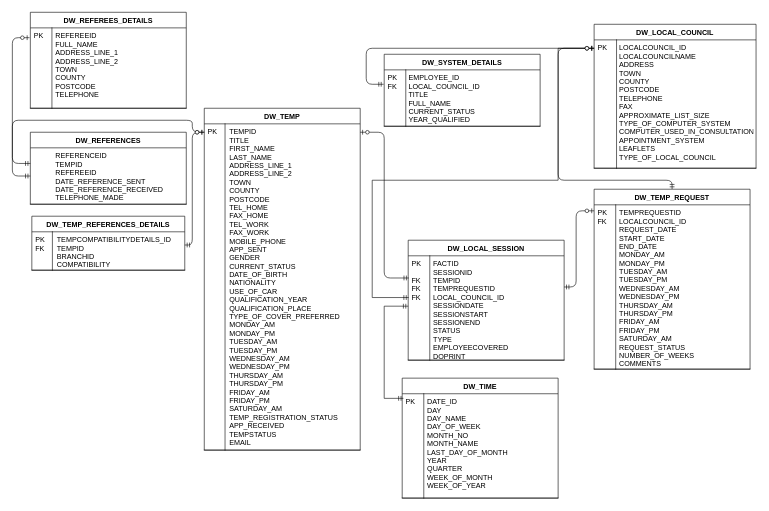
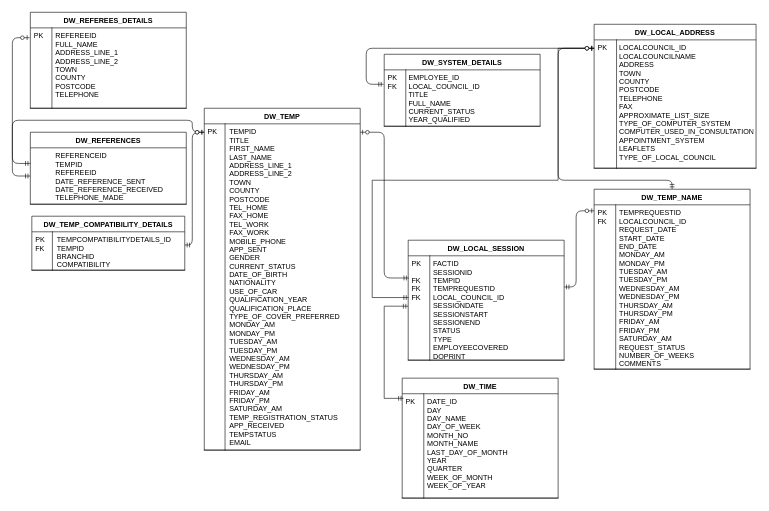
  <mxCell id="0" />
  <mxCell id="1" parent="0" />
  <mxCell id="2" style="edgeStyle=orthogonalEdgeStyle;rounded=1;orthogonalLoop=1;jettySize=auto;html=1;entryX=0;entryY=0.277;entryDx=0;entryDy=0;entryPerimeter=0;startArrow=ERzeroToOne;startFill=1;endArrow=ERmandOne;endFill=0;" parent="1" source="4" target="27" edge="1"><mxGeometry relative="1" as="geometry"><Array as="points"><mxPoint x="320" y="220" /><mxPoint x="320" y="200" /><mxPoint x="20" y="200" /><mxPoint x="20" y="272" /></Array></mxGeometry></mxCell>
  <mxCell id="3" style="edgeStyle=orthogonalEdgeStyle;rounded=1;orthogonalLoop=1;jettySize=auto;html=1;startArrow=ERzeroToOne;startFill=1;endArrow=ERmandOne;endFill=0;" parent="1" source="4" edge="1"><mxGeometry relative="1" as="geometry"><Array as="points"><mxPoint x="640" y="220" /><mxPoint x="640" y="463" /></Array><mxPoint x="681" y="463" as="targetPoint" /></mxGeometry></mxCell>
  <mxCell id="4" value="DW_TEMP" style="swimlane;fontStyle=1;childLayout=stackLayout;horizontal=1;startSize=26;horizontalStack=0;resizeParent=1;resizeLast=0;collapsible=1;marginBottom=0;rounded=0;shadow=0;strokeWidth=1;" parent="1" vertex="1"><mxGeometry x="340" y="180" width="260" height="570" as="geometry"><mxRectangle x="260" y="270" width="160" height="26" as="alternateBounds" /></mxGeometry></mxCell>
  <mxCell id="5" value="TEMPID&#10;TITLE&#10;FIRST_NAME&#10;LAST_NAME&#10;ADDRESS_LINE_1&#10;ADDRESS_LINE_2&#10;TOWN&#10;COUNTY&#10;POSTCODE&#10;TEL_HOME&#10;FAX_HOME&#10;TEL_WORK&#10;FAX_WORK&#10;MOBILE_PHONE&#10;APP_SENT&#10;GENDER&#10;CURRENT_STATUS&#10;DATE_OF_BIRTH&#10;NATIONALITY&#10;USE_OF_CAR&#10;QUALIFICATION_YEAR&#10;QUALIFICATION_PLACE&#10;TYPE_OF_COVER_PREFERRED&#10;MONDAY_AM&#10;MONDAY_PM&#10;TUESDAY_AM&#10;TUESDAY_PM&#10;WEDNESDAY_AM&#10;WEDNESDAY_PM&#10;THURSDAY_AM&#10;THURSDAY_PM&#10;FRIDAY_AM&#10;FRIDAY_PM&#10;SATURDAY_AM&#10;TEMP_REGISTRATION_STATUS&#10;APP_RECEIVED&#10;TEMPSTATUS&#10;EMAIL" style="shape=partialRectangle;top=0;left=0;right=0;bottom=1;align=left;verticalAlign=top;fillColor=none;spacingLeft=40;spacingRight=4;overflow=hidden;rotatable=0;points=[[0,0.5],[1,0.5]];portConstraint=eastwest;dropTarget=0;rounded=0;shadow=0;strokeWidth=1;fontStyle=0" parent="4" vertex="1"><mxGeometry y="26" width="260" height="544" as="geometry" /></mxCell>
  <mxCell id="6" value="PK" style="shape=partialRectangle;top=0;left=0;bottom=0;fillColor=none;align=left;verticalAlign=top;spacingLeft=4;spacingRight=4;overflow=hidden;rotatable=0;points=[];portConstraint=eastwest;part=1;" parent="5" vertex="1" connectable="0"><mxGeometry width="34.615" height="544" as="geometry" /></mxCell>
  <mxCell id="7" style="edgeStyle=orthogonalEdgeStyle;rounded=1;orthogonalLoop=1;jettySize=auto;html=1;startArrow=ERzeroToOne;startFill=1;endArrow=ERmandOne;endFill=0;" parent="1" source="21" edge="1"><mxGeometry relative="1" as="geometry"><Array as="points"><mxPoint x="610" y="80" /><mxPoint x="610" y="140" /><mxPoint x="639" y="140" /></Array><mxPoint x="639" y="140" as="targetPoint" /></mxGeometry></mxCell>
  <mxCell id="8" style="edgeStyle=orthogonalEdgeStyle;rounded=1;orthogonalLoop=1;jettySize=auto;html=1;entryX=0;entryY=0.5;entryDx=0;entryDy=0;startArrow=ERzeroToOne;startFill=1;endArrow=ERmandOne;endFill=0;exitX=-0.005;exitY=0.122;exitDx=0;exitDy=0;exitPerimeter=0;" parent="1" source="29" target="27" edge="1"><mxGeometry relative="1" as="geometry"><Array as="points"><mxPoint x="20" y="62" /><mxPoint x="20" y="293" /></Array></mxGeometry></mxCell>
  <mxCell id="9" style="edgeStyle=orthogonalEdgeStyle;rounded=1;orthogonalLoop=1;jettySize=auto;html=1;startArrow=ERmandOne;startFill=0;endArrow=ERzeroToOne;endFill=1;" parent="1" source="12" target="18" edge="1"><mxGeometry relative="1" as="geometry"><Array as="points"><mxPoint x="960" y="478" /><mxPoint x="960" y="351" /></Array></mxGeometry></mxCell>
  <mxCell id="10" style="edgeStyle=orthogonalEdgeStyle;rounded=0;orthogonalLoop=1;jettySize=auto;html=1;startArrow=ERmandOne;startFill=0;endArrow=ERzeroToOne;endFill=1;fontSize=12;exitX=0.003;exitY=0.4;exitDx=0;exitDy=0;exitPerimeter=0;" parent="1" source="13" target="21" edge="1"><mxGeometry relative="1" as="geometry"><mxPoint x="980" y="80" as="targetPoint" /><Array as="points"><mxPoint x="620" y="496" /><mxPoint x="620" y="300" /><mxPoint x="930" y="300" /><mxPoint x="930" y="80" /></Array></mxGeometry></mxCell>
  <mxCell id="11" style="edgeStyle=orthogonalEdgeStyle;rounded=0;orthogonalLoop=1;jettySize=auto;html=1;entryX=0.008;entryY=0.044;entryDx=0;entryDy=0;entryPerimeter=0;startArrow=ERmandOne;startFill=0;endArrow=ERmandOne;endFill=0;" edge="1" parent="1" source="12" target="35"><mxGeometry relative="1" as="geometry"><Array as="points"><mxPoint x="640" y="510" /><mxPoint x="640" y="664" /></Array></mxGeometry></mxCell>
  <mxCell id="12" value="DW_LOCAL_SESSION" style="swimlane;fontStyle=1;childLayout=stackLayout;horizontal=1;startSize=26;horizontalStack=0;resizeParent=1;resizeLast=0;collapsible=1;marginBottom=0;rounded=0;shadow=0;strokeWidth=1;" parent="1" vertex="1"><mxGeometry x="680" y="400" width="260" height="200" as="geometry"><mxRectangle x="260" y="270" width="160" height="26" as="alternateBounds" /></mxGeometry></mxCell>
  <mxCell id="13" value="FACTID&#10;SESSIONID&#10;TEMPID&#10;TEMPREQUESTID&#10;LOCAL_COUNCIL_ID&#10;SESSIONDATE&#10;SESSIONSTART&#10;SESSIONEND&#10;STATUS&#10;TYPE&#10;EMPLOYEECOVERED&#10;DOPRINT" style="shape=partialRectangle;top=0;left=0;right=0;bottom=1;align=left;verticalAlign=top;fillColor=none;spacingLeft=40;spacingRight=4;overflow=hidden;rotatable=0;points=[[0,0.5],[1,0.5]];portConstraint=eastwest;dropTarget=0;rounded=0;shadow=0;strokeWidth=1;fontStyle=0" parent="12" vertex="1"><mxGeometry y="26" width="260" height="174" as="geometry" /></mxCell>
  <mxCell id="14" value="PK&#10;&#10;FK&#10;FK&#10;FK&#10;&#10;&#10;&#10;&#10;&#10;" style="shape=partialRectangle;top=0;left=0;bottom=0;fillColor=none;align=left;verticalAlign=top;spacingLeft=4;spacingRight=4;overflow=hidden;rotatable=0;points=[];portConstraint=eastwest;part=1;" parent="13" vertex="1" connectable="0"><mxGeometry width="36" height="174" as="geometry" /></mxCell>
  <mxCell id="15" style="edgeStyle=orthogonalEdgeStyle;rounded=1;orthogonalLoop=1;jettySize=auto;html=1;startArrow=ERmandOne;startFill=0;endArrow=ERzeroToOne;endFill=1;" parent="1" source="17" target="21" edge="1"><mxGeometry relative="1" as="geometry"><Array as="points"><mxPoint x="1120" y="300" /><mxPoint x="930" y="300" /><mxPoint x="930" y="80" /></Array></mxGeometry></mxCell>
  <mxCell id="16" style="edgeStyle=orthogonalEdgeStyle;rounded=1;orthogonalLoop=1;jettySize=auto;html=1;startArrow=ERmandOne;startFill=0;endArrow=ERzeroToOne;endFill=1;" parent="1" source="32" target="5" edge="1"><mxGeometry relative="1" as="geometry"><Array as="points"><mxPoint x="320" y="408" /><mxPoint x="320" y="220" /></Array><mxPoint x="330" y="220" as="targetPoint" /></mxGeometry></mxCell>
- <mxCell id="17" value="DW_TEMP_REQUEST" style="swimlane;fontStyle=1;childLayout=stackLayout;horizontal=1;startSize=26;horizontalStack=0;resizeParent=1;resizeLast=0;collapsible=1;marginBottom=0;rounded=0;shadow=0;strokeWidth=1;" parent="1" vertex="1"><mxGeometry x="990" y="315" width="260" height="300" as="geometry"><mxRectangle x="260" y="270" width="160" height="26" as="alternateBounds" /></mxGeometry></mxCell>
+ <mxCell id="17" value="DW_TEMP_NAME" style="swimlane;fontStyle=1;childLayout=stackLayout;horizontal=1;startSize=26;horizontalStack=0;resizeParent=1;resizeLast=0;collapsible=1;marginBottom=0;rounded=0;shadow=0;strokeWidth=1;" parent="1" vertex="1"><mxGeometry x="990" y="315" width="260" height="300" as="geometry"><mxRectangle x="260" y="270" width="160" height="26" as="alternateBounds" /></mxGeometry></mxCell>
  <mxCell id="18" value="TEMPREQUESTID&#10;LOCALCOUNCIL_ID&#10;REQUEST_DATE&#10;START_DATE&#10;END_DATE&#10;MONDAY_AM&#10;MONDAY_PM&#10;TUESDAY_AM&#10;TUESDAY_PM&#10;WEDNESDAY_AM&#10;WEDNESDAY_PM&#10;THURSDAY_AM&#10;THURSDAY_PM&#10;FRIDAY_AM&#10;FRIDAY_PM&#10;SATURDAY_AM&#10;REQUEST_STATUS&#10;NUMBER_OF_WEEKS&#10;COMMENTS" style="shape=partialRectangle;top=0;left=0;right=0;bottom=1;align=left;verticalAlign=top;fillColor=none;spacingLeft=40;spacingRight=4;overflow=hidden;rotatable=0;points=[[0,0.5],[1,0.5]];portConstraint=eastwest;dropTarget=0;rounded=0;shadow=0;strokeWidth=1;fontStyle=0" parent="17" vertex="1"><mxGeometry y="26" width="260" height="274" as="geometry" /></mxCell>
  <mxCell id="19" value="PK&#10;FK&#10;&#10;&#10;&#10;&#10;&#10;&#10;&#10;&#10;&#10;&#10;&#10;&#10;&#10;&#10;&#10;" style="shape=partialRectangle;top=0;left=0;bottom=0;fillColor=none;align=left;verticalAlign=top;spacingLeft=4;spacingRight=4;overflow=hidden;rotatable=0;points=[];portConstraint=eastwest;part=1;" parent="18" vertex="1" connectable="0"><mxGeometry width="36" height="274" as="geometry" /></mxCell>
- <mxCell id="20" value="DW_LOCAL_COUNCIL" style="swimlane;fontStyle=1;childLayout=stackLayout;horizontal=1;startSize=26;horizontalStack=0;resizeParent=1;resizeLast=0;collapsible=1;marginBottom=0;rounded=0;shadow=0;strokeWidth=1;" parent="1" vertex="1"><mxGeometry x="990" y="40" width="270" height="240" as="geometry"><mxRectangle x="260" y="270" width="160" height="26" as="alternateBounds" /></mxGeometry></mxCell>
+ <mxCell id="20" value="DW_LOCAL_ADDRESS" style="swimlane;fontStyle=1;childLayout=stackLayout;horizontal=1;startSize=26;horizontalStack=0;resizeParent=1;resizeLast=0;collapsible=1;marginBottom=0;rounded=0;shadow=0;strokeWidth=1;" parent="1" vertex="1"><mxGeometry x="990" y="40" width="270" height="240" as="geometry"><mxRectangle x="260" y="270" width="160" height="26" as="alternateBounds" /></mxGeometry></mxCell>
  <mxCell id="21" value="LOCALCOUNCIL_ID&#10;LOCALCOUNCILNAME&#10;ADDRESS&#10;TOWN&#10;COUNTY&#10;POSTCODE&#10;TELEPHONE&#10;FAX&#10;APPROXIMATE_LIST_SIZE&#10;TYPE_OF_COMPUTER_SYSTEM&#10;COMPUTER_USED_IN_CONSULTATIONS&#10;APPOINTMENT_SYSTEM&#10;LEAFLETS&#10;TYPE_OF_LOCAL_COUNCIL" style="shape=partialRectangle;top=0;left=0;right=0;bottom=1;align=left;verticalAlign=top;fillColor=none;spacingLeft=40;spacingRight=4;overflow=hidden;rotatable=0;points=[[0,0.5],[1,0.5]];portConstraint=eastwest;dropTarget=0;rounded=0;shadow=0;strokeWidth=1;fontStyle=0" parent="20" vertex="1"><mxGeometry y="26" width="270" height="214" as="geometry" /></mxCell>
  <mxCell id="22" value="PK&#10;&#10;&#10;&#10;&#10;&#10;&#10;&#10;&#10;&#10;&#10;&#10;&#10;&#10;&#10;&#10;" style="shape=partialRectangle;top=0;left=0;bottom=0;fillColor=none;align=left;verticalAlign=top;spacingLeft=4;spacingRight=4;overflow=hidden;rotatable=0;points=[];portConstraint=eastwest;part=1;" parent="21" vertex="1" connectable="0"><mxGeometry width="37.385" height="214" as="geometry" /></mxCell>
  <mxCell id="23" value="DW_SYSTEM_DETAILS" style="swimlane;fontStyle=1;childLayout=stackLayout;horizontal=1;startSize=26;horizontalStack=0;resizeParent=1;resizeLast=0;collapsible=1;marginBottom=0;rounded=0;shadow=0;strokeWidth=1;" parent="1" vertex="1"><mxGeometry x="640" y="90" width="260" height="120" as="geometry"><mxRectangle x="260" y="270" width="160" height="26" as="alternateBounds" /></mxGeometry></mxCell>
  <mxCell id="24" value="EMPLOYEE_ID&#10;LOCAL_COUNCIL_ID&#10;TITLE&#10;FULL_NAME&#10;CURRENT_STATUS&#10;YEAR_QUALIFIED" style="shape=partialRectangle;top=0;left=0;right=0;bottom=1;align=left;verticalAlign=top;fillColor=none;spacingLeft=39;spacingRight=4;overflow=hidden;rotatable=0;points=[[0,0.5],[1,0.5]];portConstraint=eastwest;dropTarget=0;rounded=0;shadow=0;strokeWidth=1;fontStyle=0;fontSize=12;" parent="23" vertex="1"><mxGeometry y="26" width="260" height="94" as="geometry" /></mxCell>
  <mxCell id="25" value="PK&#10;FK&#10;&#10;&#10;&#10;&#10;&#10;&#10;&#10;" style="shape=partialRectangle;top=0;left=0;bottom=0;fillColor=none;align=left;verticalAlign=top;spacingLeft=4;spacingRight=4;overflow=hidden;rotatable=0;points=[];portConstraint=eastwest;part=1;" parent="24" vertex="1" connectable="0"><mxGeometry width="36" height="94" as="geometry" /></mxCell>
  <mxCell id="26" value="DW_REFERENCES" style="swimlane;fontStyle=1;childLayout=stackLayout;horizontal=1;startSize=26;horizontalStack=0;resizeParent=1;resizeLast=0;collapsible=1;marginBottom=0;rounded=0;shadow=0;strokeWidth=1;" parent="1" vertex="1"><mxGeometry x="50" y="220" width="260" height="120" as="geometry"><mxRectangle x="260" y="270" width="160" height="26" as="alternateBounds" /></mxGeometry></mxCell>
  <mxCell id="27" value="REFERENCEID&#10;TEMPID&#10;REFEREEID&#10;DATE_REFERENCE_SENT&#10;DATE_REFERENCE_RECEIVED&#10;TELEPHONE_MADE" style="shape=partialRectangle;top=0;left=0;right=0;bottom=1;align=left;verticalAlign=top;fillColor=none;spacingLeft=40;spacingRight=4;overflow=hidden;rotatable=0;points=[[0,0.5],[1,0.5]];portConstraint=eastwest;dropTarget=0;rounded=0;shadow=0;strokeWidth=1;fontStyle=0" parent="26" vertex="1"><mxGeometry y="26" width="260" height="94" as="geometry" /></mxCell>
  <mxCell id="28" value="DW_REFEREES_DETAILS" style="swimlane;fontStyle=1;childLayout=stackLayout;horizontal=1;startSize=26;horizontalStack=0;resizeParent=1;resizeLast=0;collapsible=1;marginBottom=0;rounded=0;shadow=0;strokeWidth=1;" parent="1" vertex="1"><mxGeometry x="50" y="20" width="260" height="160" as="geometry"><mxRectangle x="260" y="270" width="160" height="26" as="alternateBounds" /></mxGeometry></mxCell>
  <mxCell id="29" value="REFEREEID&#10;FULL_NAME&#10;ADDRESS_LINE_1&#10;ADDRESS_LINE_2&#10;TOWN&#10;COUNTY&#10;POSTCODE&#10;TELEPHONE" style="shape=partialRectangle;top=0;left=0;right=0;bottom=1;align=left;verticalAlign=top;fillColor=none;spacingLeft=40;spacingRight=4;overflow=hidden;rotatable=0;points=[[0,0.5],[1,0.5]];portConstraint=eastwest;dropTarget=0;rounded=0;shadow=0;strokeWidth=1;fontStyle=0" parent="28" vertex="1"><mxGeometry y="26" width="260" height="134" as="geometry" /></mxCell>
  <mxCell id="30" value="PK&#10;&#10;&#10;&#10;&#10;" style="shape=partialRectangle;top=0;left=0;bottom=0;fillColor=none;align=left;verticalAlign=top;spacingLeft=4;spacingRight=4;overflow=hidden;rotatable=0;points=[];portConstraint=eastwest;part=1;" parent="29" vertex="1" connectable="0"><mxGeometry width="36" height="134" as="geometry" /></mxCell>
- <mxCell id="31" value="DW_TEMP_REFERENCES_DETAILS" style="swimlane;fontStyle=1;childLayout=stackLayout;horizontal=1;startSize=26;horizontalStack=0;resizeParent=1;resizeLast=0;collapsible=1;marginBottom=0;rounded=0;shadow=0;strokeWidth=1;" parent="1" vertex="1"><mxGeometry x="52.5" y="360" width="255" height="90" as="geometry"><mxRectangle x="260" y="80" width="160" height="26" as="alternateBounds" /></mxGeometry></mxCell>
+ <mxCell id="31" value="DW_TEMP_COMPATIBILITY_DETAILS" style="swimlane;fontStyle=1;childLayout=stackLayout;horizontal=1;startSize=26;horizontalStack=0;resizeParent=1;resizeLast=0;collapsible=1;marginBottom=0;rounded=0;shadow=0;strokeWidth=1;" parent="1" vertex="1"><mxGeometry x="52.5" y="360" width="255" height="90" as="geometry"><mxRectangle x="260" y="80" width="160" height="26" as="alternateBounds" /></mxGeometry></mxCell>
  <mxCell id="32" value="TEMPCOMPATIBILITYDETAILS_ID&#10;TEMPID&#10;BRANCHID&#10;COMPATIBILITY" style="shape=partialRectangle;top=0;left=0;right=0;bottom=1;align=left;verticalAlign=top;fillColor=none;spacingLeft=40;spacingRight=4;overflow=hidden;rotatable=0;points=[[0,0.5],[1,0.5]];portConstraint=eastwest;dropTarget=0;rounded=0;shadow=0;strokeWidth=1;fontStyle=0" parent="31" vertex="1"><mxGeometry y="26" width="255" height="64" as="geometry" /></mxCell>
  <mxCell id="33" value="PK&#10;FK" style="shape=partialRectangle;top=0;left=0;bottom=0;fillColor=none;align=left;verticalAlign=top;spacingLeft=4;spacingRight=4;overflow=hidden;rotatable=0;points=[];portConstraint=eastwest;part=1;" parent="32" vertex="1" connectable="0"><mxGeometry width="34.275" height="64" as="geometry" /></mxCell>
  <mxCell id="34" value="DW_TIME" style="swimlane;fontStyle=1;childLayout=stackLayout;horizontal=1;startSize=26;horizontalStack=0;resizeParent=1;resizeLast=0;collapsible=1;marginBottom=0;rounded=0;shadow=0;strokeWidth=1;" vertex="1" parent="1"><mxGeometry x="670" y="630" width="260" height="200" as="geometry"><mxRectangle x="260" y="270" width="160" height="26" as="alternateBounds" /></mxGeometry></mxCell>
  <mxCell id="35" value="DATE_ID&#10;DAY&#10;DAY_NAME&#10;DAY_OF_WEEK&#10;MONTH_NO&#10;MONTH_NAME&#10;LAST_DAY_OF_MONTH&#10;YEAR&#10;QUARTER&#10;WEEK_OF_MONTH&#10;WEEK_OF_YEAR" style="shape=partialRectangle;top=0;left=0;right=0;bottom=1;align=left;verticalAlign=top;fillColor=none;spacingLeft=40;spacingRight=4;overflow=hidden;rotatable=0;points=[[0,0.5],[1,0.5]];portConstraint=eastwest;dropTarget=0;rounded=0;shadow=0;strokeWidth=1;fontStyle=0" vertex="1" parent="34"><mxGeometry y="26" width="260" height="174" as="geometry" /></mxCell>
  <mxCell id="36" value="PK&#10;&#10;&#10;&#10;&#10;&#10;&#10;" style="shape=partialRectangle;top=0;left=0;bottom=0;fillColor=none;align=left;verticalAlign=top;spacingLeft=4;spacingRight=4;overflow=hidden;rotatable=0;points=[];portConstraint=eastwest;part=1;" vertex="1" connectable="0" parent="35"><mxGeometry width="36" height="174" as="geometry" /></mxCell>
